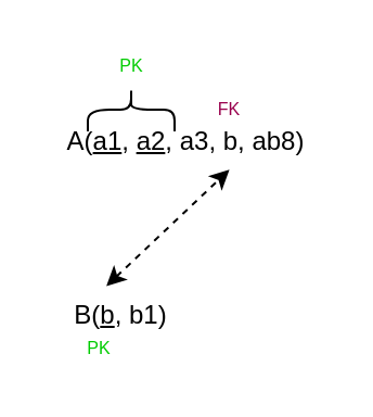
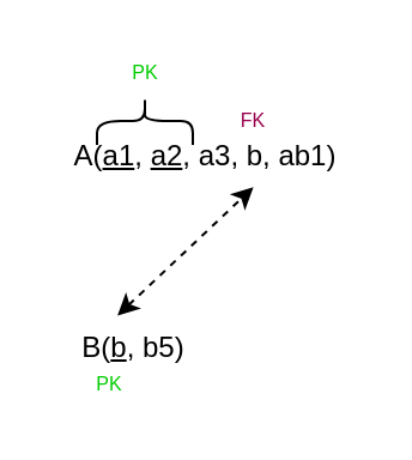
  <mxCell id="0" />
  <mxCell id="1" parent="0" />
- <mxCell id="2" value="A(&lt;u&gt;a1&lt;/u&gt;, &lt;u&gt;a2&lt;/u&gt;, a3, b, ab8)" style="text;html=1;align=center;verticalAlign=middle;resizable=0;points=[];autosize=1;strokeColor=none;fillColor=none;" vertex="1" parent="1"><mxGeometry x="20" y="50" width="130" height="30" as="geometry" /></mxCell>
- <mxCell id="3" value="B(&lt;u&gt;b&lt;/u&gt;, b1)" style="text;html=1;align=center;verticalAlign=middle;resizable=0;points=[];autosize=1;strokeColor=none;fillColor=none;" vertex="1" parent="1"><mxGeometry x="20" y="130" width="70" height="30" as="geometry" /></mxCell>
+ <mxCell id="2" value="A(&lt;u&gt;a1&lt;/u&gt;, &lt;u&gt;a2&lt;/u&gt;, a3, b, ab1)" style="text;html=1;align=center;verticalAlign=middle;resizable=0;points=[];autosize=1;strokeColor=none;fillColor=none;" vertex="1" parent="1"><mxGeometry x="20" y="50" width="130" height="30" as="geometry" /></mxCell>
+ <mxCell id="3" value="B(&lt;u&gt;b&lt;/u&gt;, b5)" style="text;html=1;align=center;verticalAlign=middle;resizable=0;points=[];autosize=1;strokeColor=none;fillColor=none;" vertex="1" parent="1"><mxGeometry x="20" y="130" width="70" height="30" as="geometry" /></mxCell>
  <mxCell id="4" value="" style="shape=curlyBracket;whiteSpace=wrap;html=1;rounded=1;flipH=1;labelPosition=right;verticalLabelPosition=middle;align=left;verticalAlign=middle;rotation=-90;" vertex="1" parent="1"><mxGeometry x="50" y="30" width="20" height="40" as="geometry" /></mxCell>
  <mxCell id="5" value="FK" style="text;html=1;align=center;verticalAlign=middle;resizable=0;points=[];autosize=1;strokeColor=none;fillColor=none;fontSize=8;fontColor=#99004D;" vertex="1" parent="1"><mxGeometry x="90" y="40" width="30" height="20" as="geometry" /></mxCell>
  <mxCell id="6" value="PK" style="text;html=1;align=center;verticalAlign=middle;resizable=0;points=[];autosize=1;strokeColor=none;fillColor=none;fontSize=8;fontColor=#00CC00;" vertex="1" parent="1"><mxGeometry x="45" y="20" width="30" height="20" as="geometry" /></mxCell>
  <mxCell id="7" value="PK" style="text;html=1;align=center;verticalAlign=middle;resizable=0;points=[];autosize=1;strokeColor=none;fillColor=none;fontSize=8;fontColor=#00CC00;" vertex="1" parent="1"><mxGeometry x="30" y="150" width="30" height="20" as="geometry" /></mxCell>
  <mxCell id="8" value="" style="endArrow=classic;startArrow=classic;html=1;rounded=0;exitX=0.408;exitY=0.041;exitDx=0;exitDy=0;exitPerimeter=0;entryX=0.656;entryY=0.922;entryDx=0;entryDy=0;entryPerimeter=0;dashed=1;" edge="1" parent="1" source="3" target="2"><mxGeometry width="50" height="50" relative="1" as="geometry"><mxPoint x="100" y="122" as="sourcePoint" /><mxPoint x="140" y="30" as="targetPoint" /></mxGeometry></mxCell>
